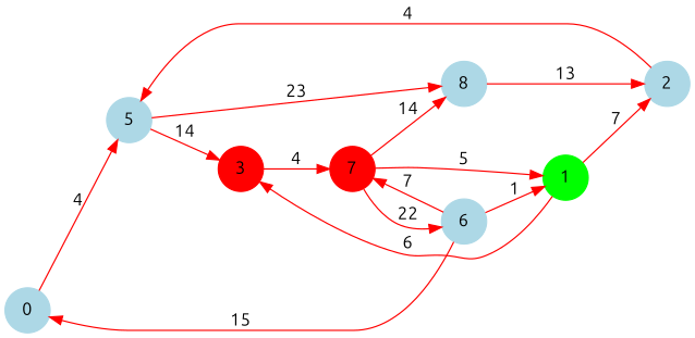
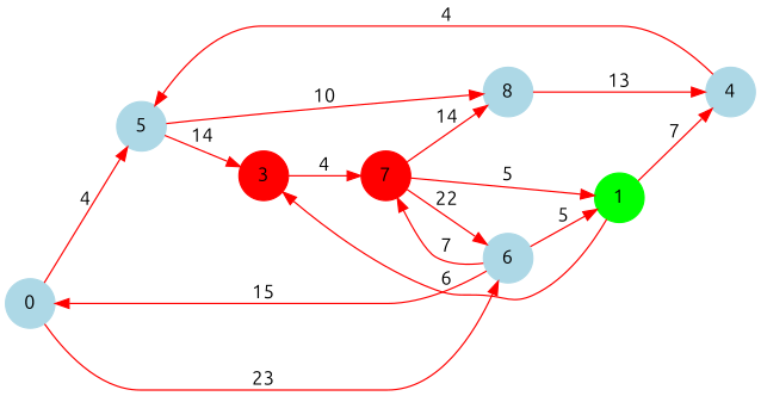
  digraph {
    fontname=Ubuntu
    rankdir=LR
    node [color=lightblue fontname=Ubuntu shape=circle style=filled]
    edge [color=red fontname=Ubuntu]
    0
    5
    6
    3 [color=red]
    8
    1 [color=green]
    7 [color=red]
-   4 [label=2]
+   4
    0 -> 5 [label=4]
+   0 -> 6 [label=23]
    5 -> 3 [label=14]
-   5 -> 8 [label=23]
+   5 -> 8 [label=10]
    6 -> 0 [label=15]
-   6 -> 1 [label=1]
+   6 -> 1 [label=5]
    6 -> 7 [label=7]
    3 -> 7 [label=4]
    8 -> 4 [label=13]
    1 -> 3 [label=6]
    1 -> 4 [label=7]
    7 -> 6 [label=22]
    7 -> 8 [label=14]
    7 -> 1 [label=5]
    4 -> 5 [label=4]
  }
